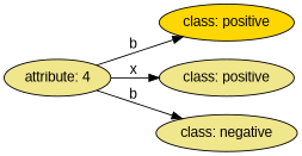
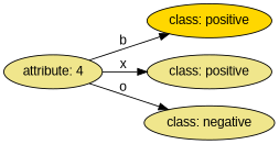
  digraph {
    rankdir=LR
    fontname="Liberation Sans"
    node [style=filled fillcolor=khaki fontname="Liberation Sans"]
    edge [fontname="Liberation Sans"]
    n1 [label="attribute: 4"]
    n2 [label="class: positive" fillcolor=gold]
    n3 [label="class: positive"]
    n4 [label="class: negative"]
    n1 -> n2 [label=b]
    n1 -> n3 [label=x]
-   n1 -> n4 [label=b]
+   n1 -> n4 [label=o]
  }
